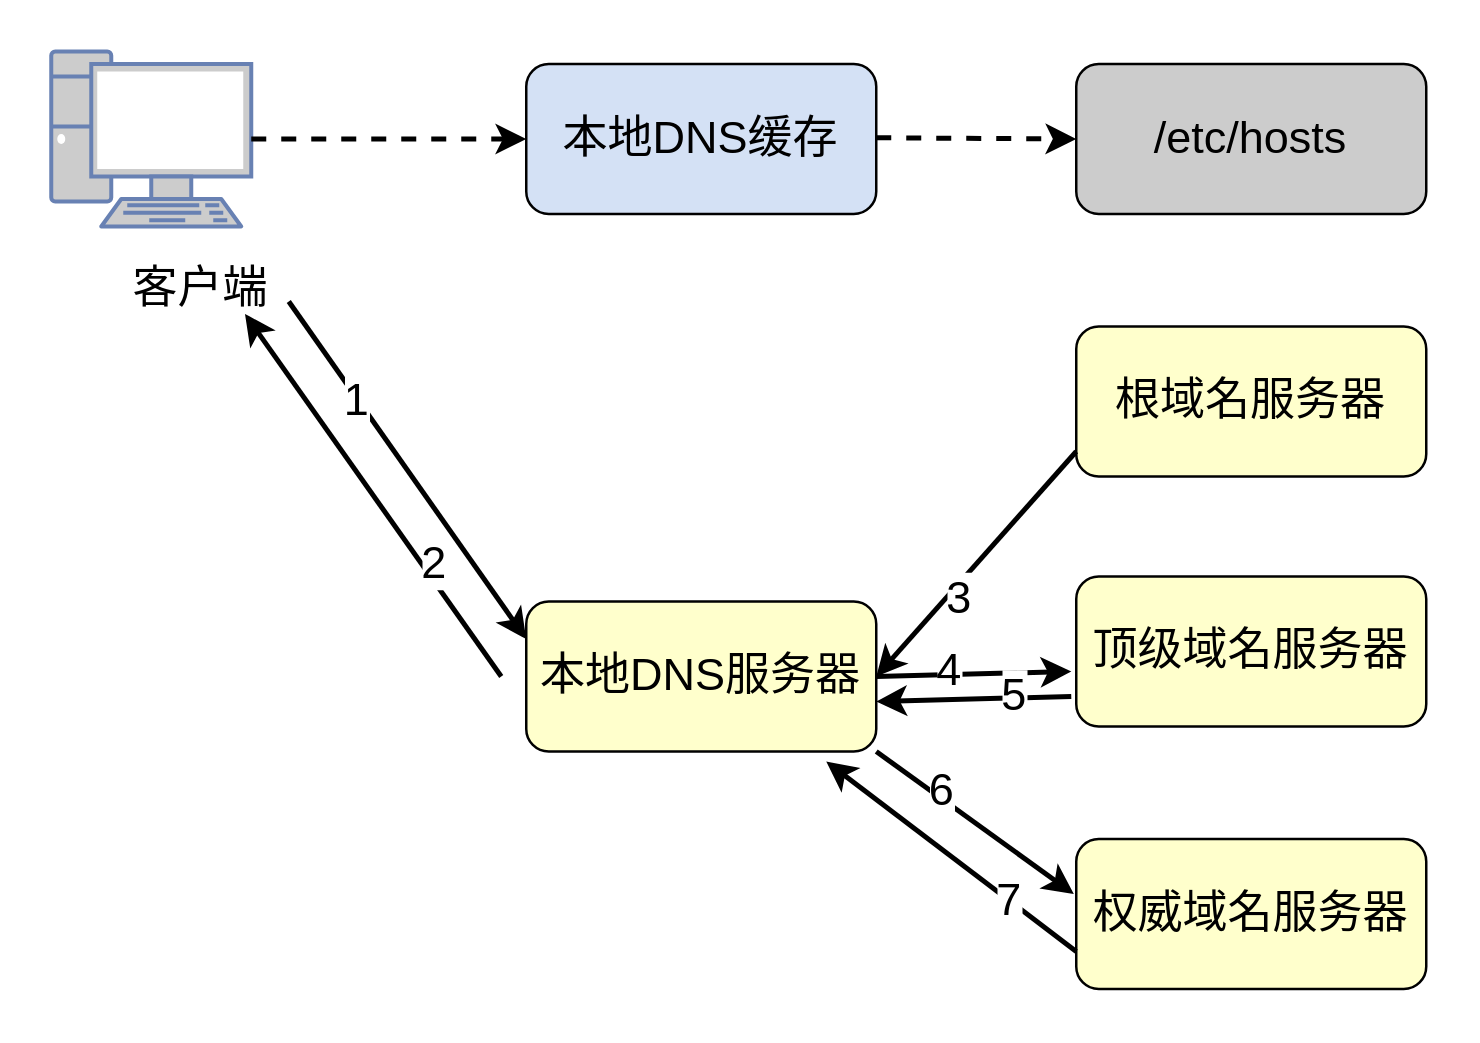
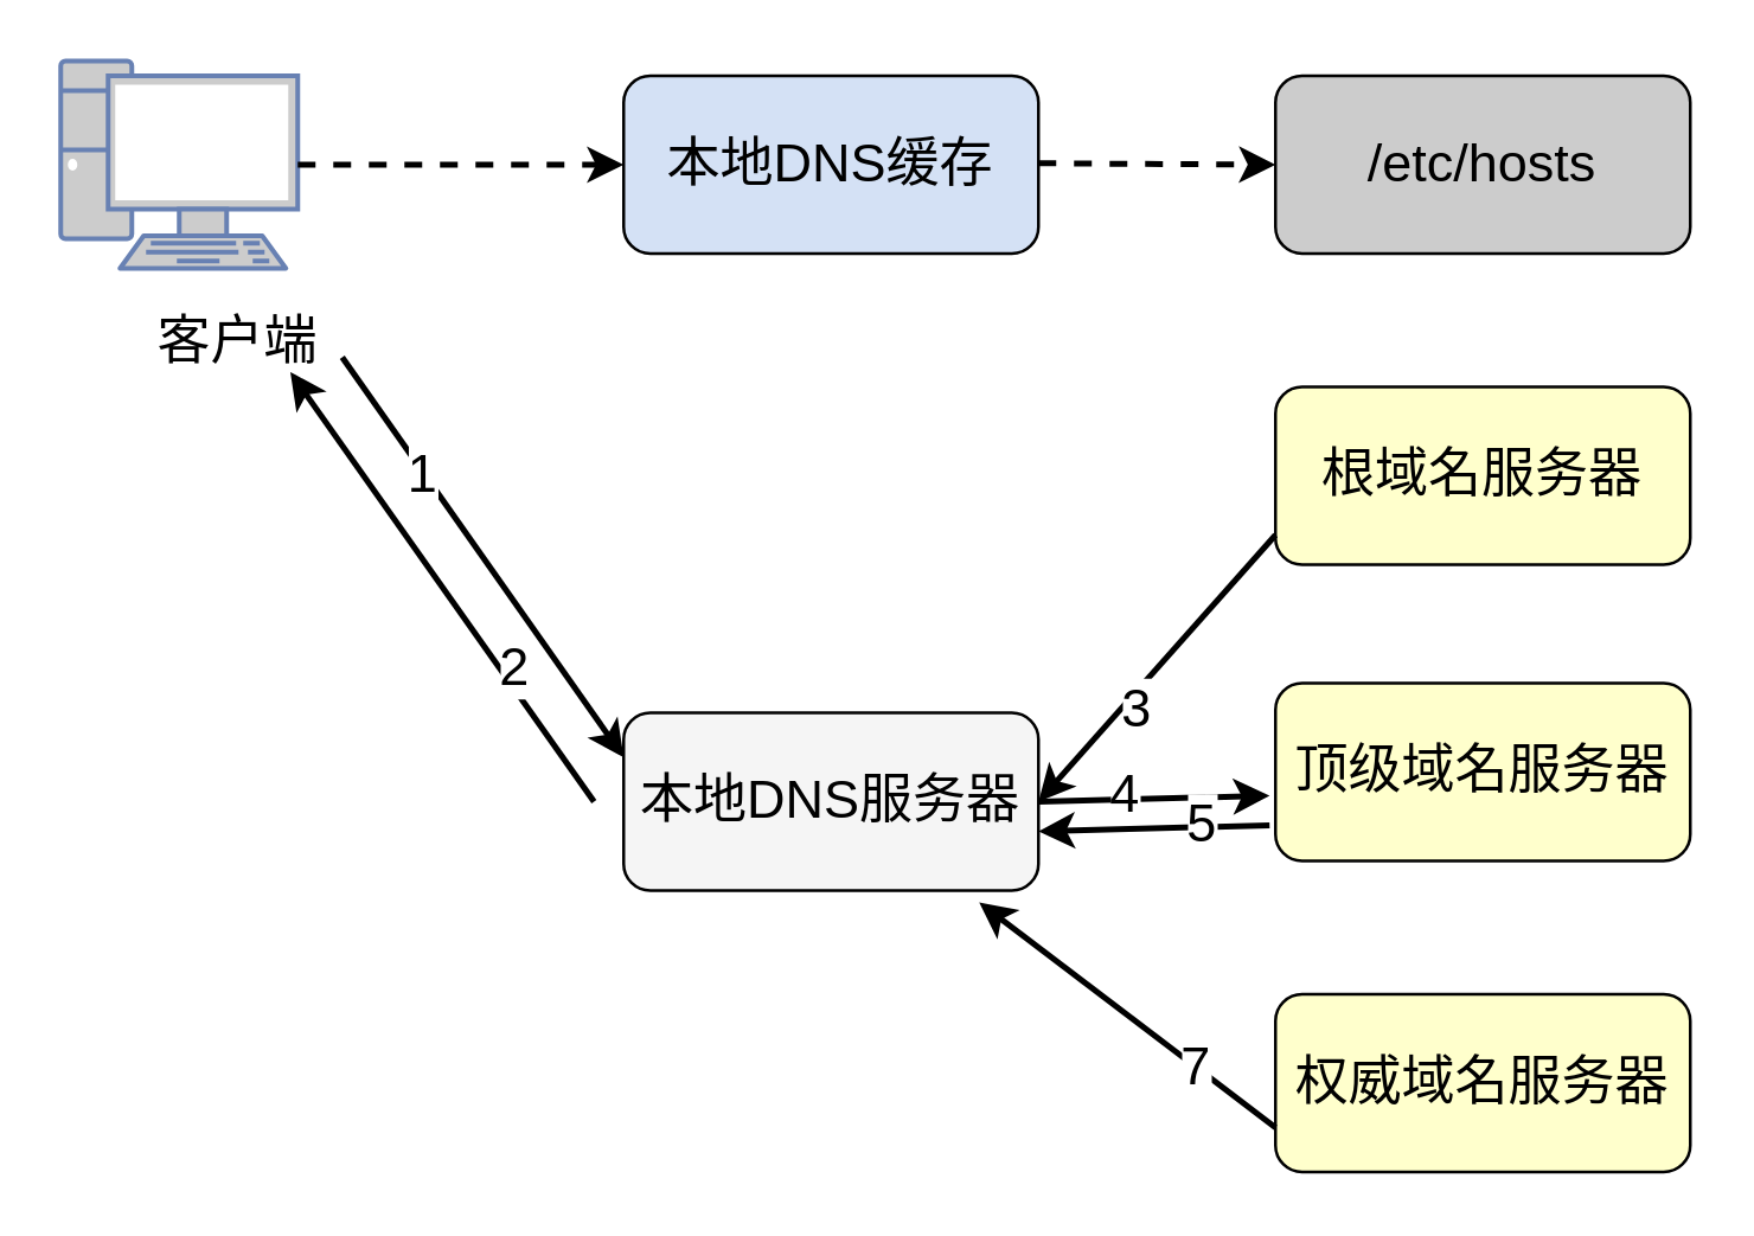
  <mxCell id="0" />
  <mxCell id="1" parent="0" />
  <mxCell id="2" value="" style="fontColor=#0066CC;verticalAlign=top;verticalLabelPosition=bottom;labelPosition=center;align=center;html=1;outlineConnect=0;fillColor=#CCCCCC;strokeColor=#6881B3;gradientColor=none;gradientDirection=north;strokeWidth=2;shape=mxgraph.networks.pc;fontSize=18;" vertex="1" parent="1"><mxGeometry x="20" y="20" width="80" height="70" as="geometry" /></mxCell>
  <mxCell id="3" value="本地DNS缓存" style="rounded=1;whiteSpace=wrap;html=1;fillColor=#D4E1F5;fontSize=18;" vertex="1" parent="1"><mxGeometry x="210" y="25" width="140" height="60" as="geometry" /></mxCell>
  <mxCell id="4" value="/etc/hosts" style="rounded=1;whiteSpace=wrap;html=1;fillColor=#cccccc;fontSize=18;" vertex="1" parent="1"><mxGeometry x="430" y="25" width="140" height="60" as="geometry" /></mxCell>
- <mxCell id="5" value="本地DNS服务器" style="rounded=1;whiteSpace=wrap;html=1;fontSize=18;fillColor=#FFFFCC;" vertex="1" parent="1"><mxGeometry x="210" y="240" width="140" height="60" as="geometry" /></mxCell>
+ <mxCell id="5" value="本地DNS服务器" style="rounded=1;whiteSpace=wrap;html=1;fontSize=18;fillColor=#f5f5f5;" vertex="1" parent="1"><mxGeometry x="210" y="240" width="140" height="60" as="geometry" /></mxCell>
  <mxCell id="6" value="根域名服务器" style="rounded=1;whiteSpace=wrap;html=1;fontSize=18;fillColor=#FFFFCC;" vertex="1" parent="1"><mxGeometry x="430" y="130" width="140" height="60" as="geometry" /></mxCell>
  <mxCell id="7" value="顶级域名服务器" style="rounded=1;whiteSpace=wrap;html=1;fontSize=18;fillColor=#FFFFCC;" vertex="1" parent="1"><mxGeometry x="430" y="230" width="140" height="60" as="geometry" /></mxCell>
  <mxCell id="8" value="权威域名服务器" style="rounded=1;whiteSpace=wrap;html=1;fontSize=18;fillColor=#FFFFCC;" vertex="1" parent="1"><mxGeometry x="430" y="335" width="140" height="60" as="geometry" /></mxCell>
  <mxCell id="9" value="客户端" style="text;html=1;strokeColor=none;fillColor=none;align=center;verticalAlign=middle;whiteSpace=wrap;rounded=0;fontSize=18;fontColor=#000000;" vertex="1" parent="1"><mxGeometry x="45" y="105" width="70" height="20" as="geometry" /></mxCell>
  <mxCell id="10" value="" style="endArrow=classic;html=1;fontSize=18;fontColor=#000000;entryX=0;entryY=0.5;entryDx=0;entryDy=0;exitX=1;exitY=0.5;exitDx=0;exitDy=0;exitPerimeter=0;strokeWidth=2;dashed=1;" edge="1" parent="1" source="2" target="3"><mxGeometry width="50" height="50" relative="1" as="geometry"><mxPoint x="110" y="50" as="sourcePoint" /><mxPoint x="190" y="50" as="targetPoint" /></mxGeometry></mxCell>
  <mxCell id="11" value="" style="endArrow=classic;html=1;fontSize=18;fontColor=#000000;exitX=1;exitY=0.5;exitDx=0;exitDy=0;exitPerimeter=0;strokeWidth=2;dashed=1;" edge="1" parent="1"><mxGeometry width="50" height="50" relative="1" as="geometry"><mxPoint x="350" y="54.5" as="sourcePoint" /><mxPoint x="430" y="55" as="targetPoint" /></mxGeometry></mxCell>
  <mxCell id="12" value="" style="endArrow=none;html=1;strokeWidth=2;fontSize=18;fontColor=#000000;exitX=1;exitY=0.5;exitDx=0;exitDy=0;entryX=0;entryY=0.5;entryDx=0;entryDy=0;startArrow=classic;startFill=1;endFill=0;" edge="1" parent="1" source="5"><mxGeometry width="50" height="50" relative="1" as="geometry"><mxPoint x="350" y="290" as="sourcePoint" /><mxPoint x="430" y="180" as="targetPoint" /></mxGeometry></mxCell>
  <mxCell id="13" value="3" style="edgeLabel;html=1;align=center;verticalAlign=middle;resizable=0;points=[];fontSize=18;fontColor=#000000;" vertex="1" connectable="0" parent="12"><mxGeometry x="-0.26" y="-3" relative="1" as="geometry"><mxPoint as="offset" /></mxGeometry></mxCell>
  <mxCell id="14" value="" style="endArrow=classic;html=1;strokeWidth=2;fontSize=18;fontColor=#000000;entryX=-0.014;entryY=0.633;entryDx=0;entryDy=0;entryPerimeter=0;" edge="1" parent="1" target="7"><mxGeometry width="50" height="50" relative="1" as="geometry"><mxPoint x="350" y="270" as="sourcePoint" /><mxPoint x="440" y="240" as="targetPoint" /></mxGeometry></mxCell>
  <mxCell id="15" value="4" style="edgeLabel;html=1;align=center;verticalAlign=middle;resizable=0;points=[];fontSize=18;fontColor=#000000;" vertex="1" connectable="0" parent="14"><mxGeometry x="-0.255" y="2" relative="1" as="geometry"><mxPoint as="offset" /></mxGeometry></mxCell>
  <mxCell id="16" value="" style="endArrow=none;html=1;strokeWidth=2;fontSize=18;fontColor=#000000;endFill=0;startArrow=classic;startFill=1;" edge="1" parent="1"><mxGeometry width="50" height="50" relative="1" as="geometry"><mxPoint x="350" y="280" as="sourcePoint" /><mxPoint x="428" y="278" as="targetPoint" /></mxGeometry></mxCell>
  <mxCell id="17" value="5" style="edgeLabel;html=1;align=center;verticalAlign=middle;resizable=0;points=[];fontSize=18;fontColor=#000000;" vertex="1" connectable="0" parent="16"><mxGeometry x="0.41" y="1" relative="1" as="geometry"><mxPoint as="offset" /></mxGeometry></mxCell>
- <mxCell id="18" value="" style="endArrow=classic;html=1;strokeWidth=2;fontSize=18;fontColor=#000000;exitX=1;exitY=1;exitDx=0;exitDy=0;entryX=-0.007;entryY=0.367;entryDx=0;entryDy=0;entryPerimeter=0;" edge="1" parent="1" source="5" target="8"><mxGeometry width="50" height="50" relative="1" as="geometry"><mxPoint x="330" y="400" as="sourcePoint" /><mxPoint x="380" y="350" as="targetPoint" /></mxGeometry></mxCell>
- <mxCell id="19" value="6" style="edgeLabel;html=1;align=center;verticalAlign=middle;resizable=0;points=[];fontSize=18;fontColor=#000000;" vertex="1" connectable="0" parent="18"><mxGeometry x="-0.391" y="2" relative="1" as="geometry"><mxPoint as="offset" /></mxGeometry></mxCell>
  <mxCell id="20" value="" style="endArrow=classic;html=1;strokeWidth=2;fontSize=18;fontColor=#000000;exitX=0;exitY=0.75;exitDx=0;exitDy=0;" edge="1" parent="1" source="8"><mxGeometry width="50" height="50" relative="1" as="geometry"><mxPoint x="420" y="360" as="sourcePoint" /><mxPoint x="330" y="304" as="targetPoint" /></mxGeometry></mxCell>
  <mxCell id="21" value="7" style="edgeLabel;html=1;align=center;verticalAlign=middle;resizable=0;points=[];fontSize=18;fontColor=#000000;" vertex="1" connectable="0" parent="20"><mxGeometry x="-0.455" relative="1" as="geometry"><mxPoint as="offset" /></mxGeometry></mxCell>
  <mxCell id="22" value="" style="endArrow=classic;html=1;strokeWidth=2;fontSize=18;fontColor=#000000;entryX=0;entryY=0.25;entryDx=0;entryDy=0;exitX=1;exitY=0.75;exitDx=0;exitDy=0;" edge="1" parent="1" source="9" target="5"><mxGeometry width="50" height="50" relative="1" as="geometry"><mxPoint x="90" y="100" as="sourcePoint" /><mxPoint x="250" y="110" as="targetPoint" /></mxGeometry></mxCell>
  <mxCell id="23" value="1" style="edgeLabel;html=1;align=center;verticalAlign=middle;resizable=0;points=[];fontSize=18;fontColor=#000000;" vertex="1" connectable="0" parent="22"><mxGeometry x="-0.435" y="-1" relative="1" as="geometry"><mxPoint as="offset" /></mxGeometry></mxCell>
  <mxCell id="24" value="" style="endArrow=classic;html=1;strokeWidth=2;fontSize=18;fontColor=#000000;entryX=0.75;entryY=1;entryDx=0;entryDy=0;" edge="1" parent="1" target="9"><mxGeometry width="50" height="50" relative="1" as="geometry"><mxPoint x="200" y="270" as="sourcePoint" /><mxPoint x="170" y="260" as="targetPoint" /></mxGeometry></mxCell>
  <mxCell id="25" value="2" style="edgeLabel;html=1;align=center;verticalAlign=middle;resizable=0;points=[];fontSize=18;fontColor=#000000;" vertex="1" connectable="0" parent="24"><mxGeometry x="-0.401" y="-4" relative="1" as="geometry"><mxPoint as="offset" /></mxGeometry></mxCell>
